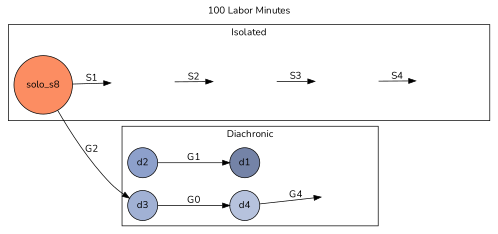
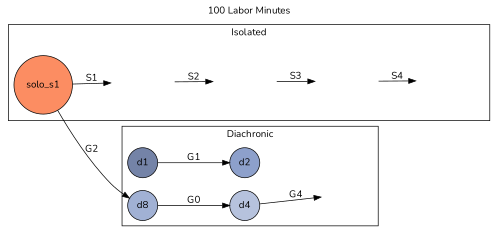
  digraph {
    fontname=Nunito
    label="100 Labor Minutes"
    labelloc=t
    rankdir=LR
    node [fontname=Nunito shape=circle style=filled]
    edge [fontname=Nunito]
    d1 [fillcolor="#7483A7"]
    d2 [fillcolor="#8DA0CB"]
-   d3 [fillcolor="#A1B1D4"]
+   d3 [fillcolor="#A1B1D4" label=d8]
    d4 [fillcolor="#B6C2DD"]
    dinv1 [style=invis width=0]
-   solo_s1 [fillcolor="#FC8D62" label=solo_s8]
+   solo_s1 [fillcolor="#FC8D62"]
    solo_s2 [style=invis width=0.2]
    soloinv2 [style=invis width=0]
    solo_s3 [style=invis width=0.2]
    solo_s4 [style=invis width=0.2]
    subgraph cluster_1 {
      label=Diachronic
      d1
      d2
      d3
      d4
      dinv1
    }
    subgraph cluster_2 {
      label=Isolated
      solo_s1
      solo_s2
      soloinv2
      solo_s3
      solo_s4
    }
-   d2 -> d1 [label=G1]
+   d1 -> d2 [label=G1]
    d3 -> d4 [label=G0]
    d4 -> dinv1 [label=G4]
    solo_s1 -> d3 [label=G2]
    solo_s1 -> solo_s2 [label=S1]
    solo_s2 -> solo_s3 [label=S2]
    solo_s3 -> solo_s4 [label=S3]
    solo_s4 -> soloinv2 [label=S4]
  }
